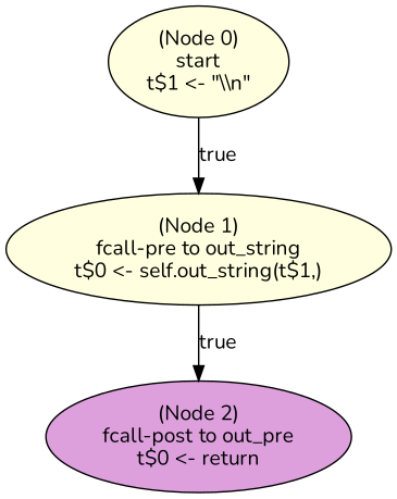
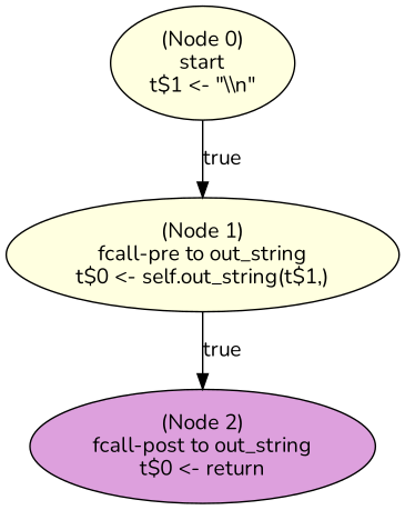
  digraph {
    fontname=Nunito
    node [style=filled fillcolor=lightyellow fontname=Nunito]
    edge [fontname=Nunito]
    n1 [label="(Node 0)\nstart\nt$1 <- \"\\\\n\"\n"]
    n2 [label="(Node 1)\nfcall-pre to out_string\nt$0 <- self.out_string(t$1,)\n"]
-   n3 [label="(Node 2)\nfcall-post to out_pre\nt$0 <- return\n" fillcolor=plum]
+   n3 [label="(Node 2)\nfcall-post to out_string\nt$0 <- return\n" fillcolor=plum]
    n1 -> n2 [label=true]
    n2 -> n3 [label=true]
  }
